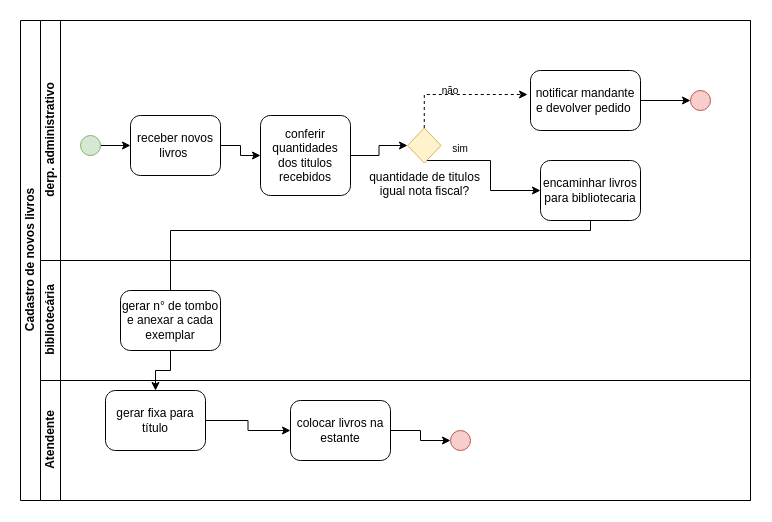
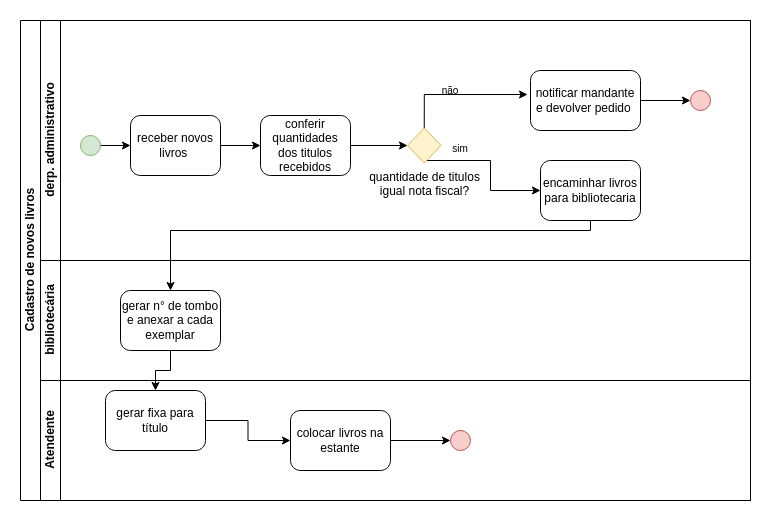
  <mxCell id="0" />
  <mxCell id="1" parent="0" />
  <mxCell id="2" value="Cadastro de novos livros" style="swimlane;html=1;childLayout=stackLayout;resizeParent=1;resizeParentMax=0;horizontal=0;startSize=20;horizontalStack=0;" vertex="1" parent="1"><mxGeometry x="20" y="20" width="730" height="480" as="geometry" /></mxCell>
  <mxCell id="3" value="&lt;font style=&quot;font-size: 12px&quot;&gt;derp. administrativo&lt;/font&gt;" style="swimlane;html=1;startSize=20;horizontal=0;" vertex="1" parent="2"><mxGeometry x="20" width="710" height="240" as="geometry" /></mxCell>
  <mxCell id="4" style="edgeStyle=orthogonalEdgeStyle;rounded=0;orthogonalLoop=1;jettySize=auto;html=1;fontSize=12;" edge="1" parent="3" source="5" target="7"><mxGeometry relative="1" as="geometry" /></mxCell>
  <mxCell id="5" value="" style="points=[[0.145,0.145,0],[0.5,0,0],[0.855,0.145,0],[1,0.5,0],[0.855,0.855,0],[0.5,1,0],[0.145,0.855,0],[0,0.5,0]];shape=mxgraph.bpmn.event;html=1;verticalLabelPosition=bottom;labelBackgroundColor=#ffffff;verticalAlign=top;align=center;perimeter=ellipsePerimeter;outlineConnect=0;aspect=fixed;outline=standard;symbol=general;fillColor=#d5e8d4;strokeColor=#82b366;" vertex="1" parent="3"><mxGeometry x="40" y="115" width="20" height="20" as="geometry" /></mxCell>
  <mxCell id="6" style="edgeStyle=orthogonalEdgeStyle;rounded=0;orthogonalLoop=1;jettySize=auto;html=1;entryX=0;entryY=0.5;entryDx=0;entryDy=0;entryPerimeter=0;fontSize=12;" edge="1" parent="3" source="7" target="9"><mxGeometry relative="1" as="geometry" /></mxCell>
  <mxCell id="7" value="receber novos livros " style="points=[[0.25,0,0],[0.5,0,0],[0.75,0,0],[1,0.25,0],[1,0.5,0],[1,0.75,0],[0.75,1,0],[0.5,1,0],[0.25,1,0],[0,0.75,0],[0,0.5,0],[0,0.25,0]];shape=mxgraph.bpmn.task;whiteSpace=wrap;rectStyle=rounded;size=10;taskMarker=abstract;" vertex="1" parent="3"><mxGeometry x="90" y="95" width="90" height="60" as="geometry" /></mxCell>
  <mxCell id="8" style="edgeStyle=orthogonalEdgeStyle;rounded=0;orthogonalLoop=1;jettySize=auto;html=1;entryX=0;entryY=0.5;entryDx=0;entryDy=0;entryPerimeter=0;fontSize=12;" edge="1" parent="3" source="9" target="12"><mxGeometry relative="1" as="geometry" /></mxCell>
- <mxCell id="9" value="conferir quantidades dos titulos recebidos" style="points=[[0.25,0,0],[0.5,0,0],[0.75,0,0],[1,0.25,0],[1,0.5,0],[1,0.75,0],[0.75,1,0],[0.5,1,0],[0.25,1,0],[0,0.75,0],[0,0.5,0],[0,0.25,0]];shape=mxgraph.bpmn.task;whiteSpace=wrap;rectStyle=rounded;size=10;taskMarker=abstract;" vertex="1" parent="3"><mxGeometry x="220" y="95" width="90" height="80" as="geometry" /></mxCell>
+ <mxCell id="9" value="conferir quantidades dos titulos recebidos" style="points=[[0.25,0,0],[0.5,0,0],[0.75,0,0],[1,0.25,0],[1,0.5,0],[1,0.75,0],[0.75,1,0],[0.5,1,0],[0.25,1,0],[0,0.75,0],[0,0.5,0],[0,0.25,0]];shape=mxgraph.bpmn.task;whiteSpace=wrap;rectStyle=rounded;size=10;taskMarker=abstract;" vertex="1" parent="3"><mxGeometry x="220" y="95" width="90" height="60" as="geometry" /></mxCell>
  <mxCell id="10" style="edgeStyle=orthogonalEdgeStyle;rounded=0;orthogonalLoop=1;jettySize=auto;html=1;entryX=0;entryY=0.5;entryDx=0;entryDy=0;entryPerimeter=0;fontSize=10;" edge="1" parent="3" source="12" target="14"><mxGeometry relative="1" as="geometry"><Array as="points"><mxPoint x="450" y="140" /><mxPoint x="450" y="170" /></Array></mxGeometry></mxCell>
- <mxCell id="11" style="edgeStyle=orthogonalEdgeStyle;rounded=0;orthogonalLoop=1;jettySize=auto;html=1;exitX=0.5;exitY=0;exitDx=0;exitDy=0;exitPerimeter=0;entryX=-0.027;entryY=0.4;entryDx=0;entryDy=0;entryPerimeter=0;fontSize=10;dashed=1;" edge="1" parent="3" source="12" target="13"><mxGeometry relative="1" as="geometry" /></mxCell>
+ <mxCell id="11" style="edgeStyle=orthogonalEdgeStyle;rounded=0;orthogonalLoop=1;jettySize=auto;html=1;exitX=0.5;exitY=0;exitDx=0;exitDy=0;exitPerimeter=0;entryX=-0.027;entryY=0.4;entryDx=0;entryDy=0;entryPerimeter=0;fontSize=10;" edge="1" parent="3" source="12" target="13"><mxGeometry relative="1" as="geometry" /></mxCell>
  <mxCell id="12" value="quantidade de titulos &lt;br&gt;igual nota fiscal?" style="points=[[0.25,0.25,0],[0.5,0,0],[0.75,0.25,0],[1,0.5,0],[0.75,0.75,0],[0.5,1,0],[0.25,0.75,0],[0,0.5,0]];shape=mxgraph.bpmn.gateway2;html=1;verticalLabelPosition=bottom;labelBackgroundColor=#ffffff;verticalAlign=top;align=center;perimeter=rhombusPerimeter;outlineConnect=0;outline=none;symbol=none;fillColor=#fff2cc;strokeColor=#d6b656;" vertex="1" parent="3"><mxGeometry x="367" y="107.5" width="33.5" height="35" as="geometry" /></mxCell>
  <mxCell id="13" value="notificar mandante e devolver pedido " style="points=[[0.25,0,0],[0.5,0,0],[0.75,0,0],[1,0.25,0],[1,0.5,0],[1,0.75,0],[0.75,1,0],[0.5,1,0],[0.25,1,0],[0,0.75,0],[0,0.5,0],[0,0.25,0]];shape=mxgraph.bpmn.task;whiteSpace=wrap;rectStyle=rounded;size=10;taskMarker=abstract;" vertex="1" parent="3"><mxGeometry x="490" y="50" width="110" height="60" as="geometry" /></mxCell>
  <mxCell id="14" value="encaminhar livros para bibliotecaria" style="points=[[0.25,0,0],[0.5,0,0],[0.75,0,0],[1,0.25,0],[1,0.5,0],[1,0.75,0],[0.75,1,0],[0.5,1,0],[0.25,1,0],[0,0.75,0],[0,0.5,0],[0,0.25,0]];shape=mxgraph.bpmn.task;whiteSpace=wrap;rectStyle=rounded;size=10;taskMarker=abstract;" vertex="1" parent="3"><mxGeometry x="500" y="140" width="100" height="60" as="geometry" /></mxCell>
  <mxCell id="15" value="não" style="text;html=1;strokeColor=none;fillColor=none;align=center;verticalAlign=middle;whiteSpace=wrap;rounded=0;fontSize=10;" vertex="1" parent="3"><mxGeometry x="380" y="55" width="60" height="30" as="geometry" /></mxCell>
  <mxCell id="16" value="sim" style="text;html=1;strokeColor=none;fillColor=none;align=center;verticalAlign=middle;whiteSpace=wrap;rounded=0;fontSize=10;" vertex="1" parent="3"><mxGeometry x="390" y="112.5" width="60" height="30" as="geometry" /></mxCell>
  <mxCell id="17" value="" style="points=[[0.145,0.145,0],[0.5,0,0],[0.855,0.145,0],[1,0.5,0],[0.855,0.855,0],[0.5,1,0],[0.145,0.855,0],[0,0.5,0]];shape=mxgraph.bpmn.event;html=1;verticalLabelPosition=bottom;labelBackgroundColor=#ffffff;verticalAlign=top;align=center;perimeter=ellipsePerimeter;outlineConnect=0;aspect=fixed;outline=standard;symbol=general;fillColor=#f8cecc;strokeColor=#b85450;" vertex="1" parent="3"><mxGeometry x="650" y="70" width="20" height="20" as="geometry" /></mxCell>
  <mxCell id="18" style="edgeStyle=orthogonalEdgeStyle;rounded=0;orthogonalLoop=1;jettySize=auto;html=1;fontSize=12;entryX=0;entryY=0.5;entryDx=0;entryDy=0;entryPerimeter=0;" edge="1" parent="3" source="13" target="17"><mxGeometry relative="1" as="geometry"><mxPoint x="640" y="80" as="targetPoint" /></mxGeometry></mxCell>
  <mxCell id="19" value="bibliotecária" style="swimlane;html=1;startSize=20;horizontal=0;" vertex="1" parent="2"><mxGeometry x="20" y="240" width="710" height="120" as="geometry" /></mxCell>
  <mxCell id="20" value="gerar n° de tombo e anexar a cada exemplar" style="points=[[0.25,0,0],[0.5,0,0],[0.75,0,0],[1,0.25,0],[1,0.5,0],[1,0.75,0],[0.75,1,0],[0.5,1,0],[0.25,1,0],[0,0.75,0],[0,0.5,0],[0,0.25,0]];shape=mxgraph.bpmn.task;whiteSpace=wrap;rectStyle=rounded;size=10;taskMarker=abstract;" vertex="1" parent="19"><mxGeometry x="80" y="30" width="100" height="60" as="geometry" /></mxCell>
  <mxCell id="21" value="Atendente" style="swimlane;html=1;startSize=20;horizontal=0;" vertex="1" parent="2"><mxGeometry x="20" y="360" width="710" height="120" as="geometry" /></mxCell>
  <mxCell id="22" style="edgeStyle=orthogonalEdgeStyle;rounded=0;orthogonalLoop=1;jettySize=auto;html=1;entryX=0;entryY=0.5;entryDx=0;entryDy=0;entryPerimeter=0;fontSize=12;" edge="1" parent="21" source="23" target="25"><mxGeometry relative="1" as="geometry" /></mxCell>
  <mxCell id="23" value="gerar fixa para título" style="points=[[0.25,0,0],[0.5,0,0],[0.75,0,0],[1,0.25,0],[1,0.5,0],[1,0.75,0],[0.75,1,0],[0.5,1,0],[0.25,1,0],[0,0.75,0],[0,0.5,0],[0,0.25,0]];shape=mxgraph.bpmn.task;whiteSpace=wrap;rectStyle=rounded;size=10;taskMarker=abstract;" vertex="1" parent="21"><mxGeometry x="65" y="10" width="100" height="60" as="geometry" /></mxCell>
  <mxCell id="24" style="edgeStyle=orthogonalEdgeStyle;rounded=0;orthogonalLoop=1;jettySize=auto;html=1;entryX=0;entryY=0.5;entryDx=0;entryDy=0;entryPerimeter=0;fontSize=12;" edge="1" parent="21" source="25" target="26"><mxGeometry relative="1" as="geometry" /></mxCell>
- <mxCell id="25" value="colocar livros na estante" style="points=[[0.25,0,0],[0.5,0,0],[0.75,0,0],[1,0.25,0],[1,0.5,0],[1,0.75,0],[0.75,1,0],[0.5,1,0],[0.25,1,0],[0,0.75,0],[0,0.5,0],[0,0.25,0]];shape=mxgraph.bpmn.task;whiteSpace=wrap;rectStyle=rounded;size=10;taskMarker=abstract;" vertex="1" parent="21"><mxGeometry x="250" y="20" width="100" height="60" as="geometry" /></mxCell>
+ <mxCell id="25" value="colocar livros na estante" style="points=[[0.25,0,0],[0.5,0,0],[0.75,0,0],[1,0.25,0],[1,0.5,0],[1,0.75,0],[0.75,1,0],[0.5,1,0],[0.25,1,0],[0,0.75,0],[0,0.5,0],[0,0.25,0]];shape=mxgraph.bpmn.task;whiteSpace=wrap;rectStyle=rounded;size=10;taskMarker=abstract;" vertex="1" parent="21"><mxGeometry x="250" y="30" width="100" height="60" as="geometry" /></mxCell>
  <mxCell id="26" value="" style="points=[[0.145,0.145,0],[0.5,0,0],[0.855,0.145,0],[1,0.5,0],[0.855,0.855,0],[0.5,1,0],[0.145,0.855,0],[0,0.5,0]];shape=mxgraph.bpmn.event;html=1;verticalLabelPosition=bottom;labelBackgroundColor=#ffffff;verticalAlign=top;align=center;perimeter=ellipsePerimeter;outlineConnect=0;aspect=fixed;outline=standard;symbol=general;fillColor=#f8cecc;strokeColor=#b85450;" vertex="1" parent="21"><mxGeometry x="410" y="50" width="20" height="20" as="geometry" /></mxCell>
- <mxCell id="27" style="edgeStyle=orthogonalEdgeStyle;rounded=0;orthogonalLoop=1;jettySize=auto;html=1;entryX=0.5;entryY=0;entryDx=0;entryDy=0;entryPerimeter=0;fontSize=12;endArrow=none;" edge="1" parent="2" source="14" target="20"><mxGeometry relative="1" as="geometry"><Array as="points"><mxPoint x="570" y="210" /><mxPoint x="150" y="210" /></Array></mxGeometry></mxCell>
+ <mxCell id="27" style="edgeStyle=orthogonalEdgeStyle;rounded=0;orthogonalLoop=1;jettySize=auto;html=1;entryX=0.5;entryY=0;entryDx=0;entryDy=0;entryPerimeter=0;fontSize=12;" edge="1" parent="2" source="14" target="20"><mxGeometry relative="1" as="geometry"><Array as="points"><mxPoint x="570" y="210" /><mxPoint x="150" y="210" /></Array></mxGeometry></mxCell>
  <mxCell id="28" style="edgeStyle=orthogonalEdgeStyle;rounded=0;orthogonalLoop=1;jettySize=auto;html=1;entryX=0.5;entryY=0;entryDx=0;entryDy=0;entryPerimeter=0;fontSize=12;" edge="1" parent="2" source="20" target="23"><mxGeometry relative="1" as="geometry" /></mxCell>
